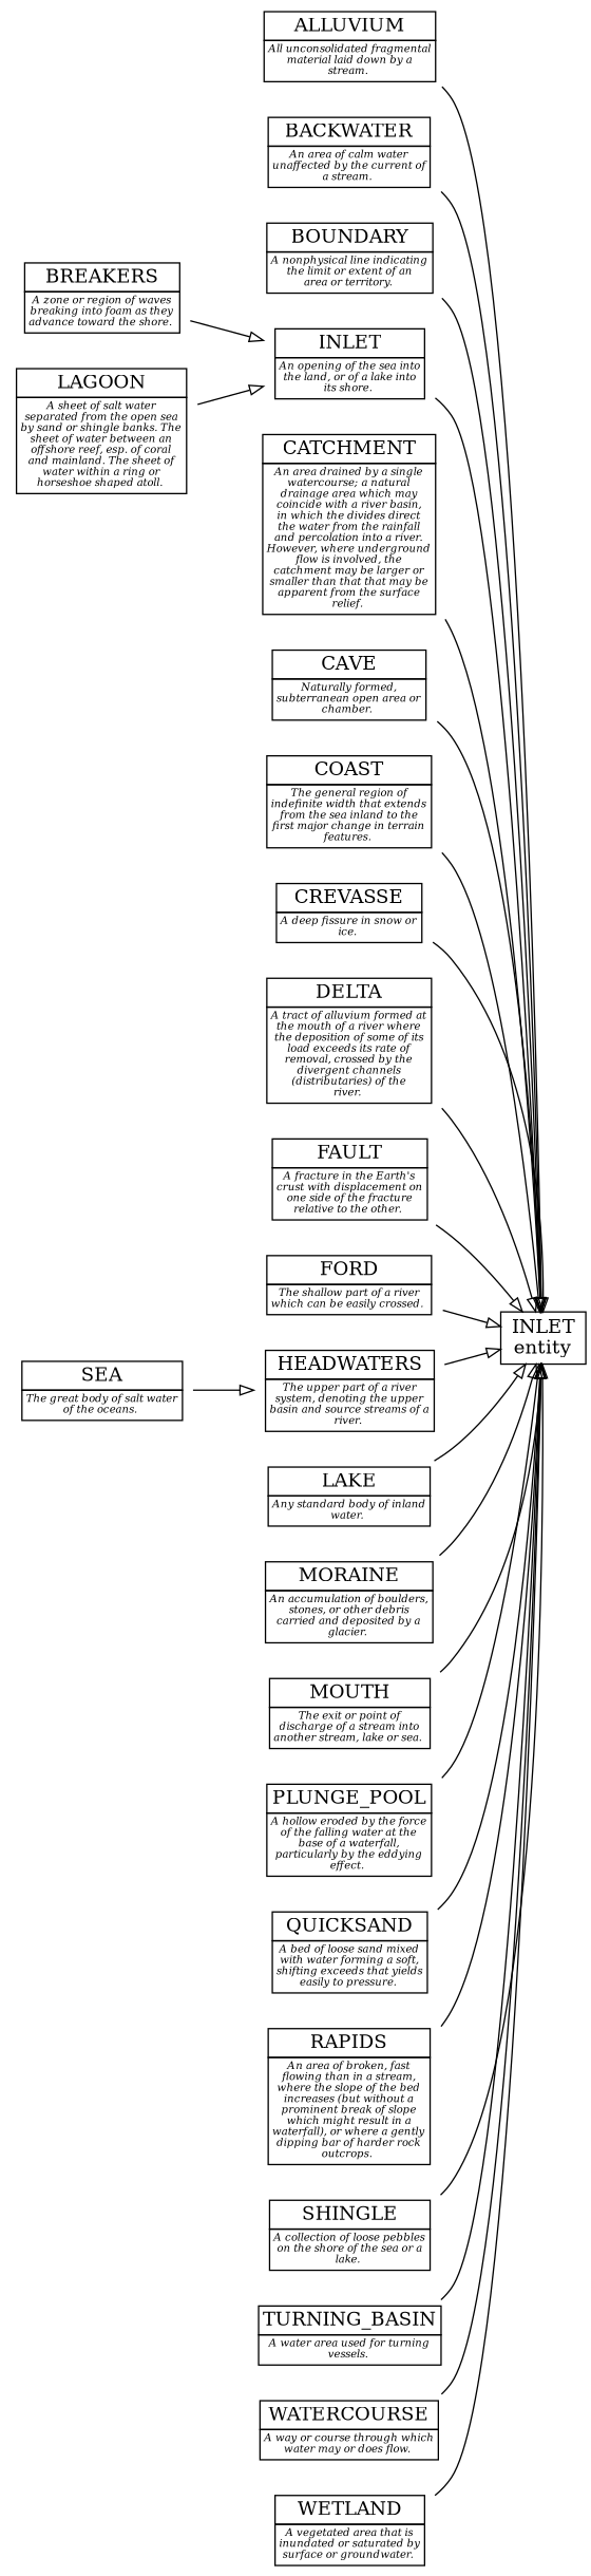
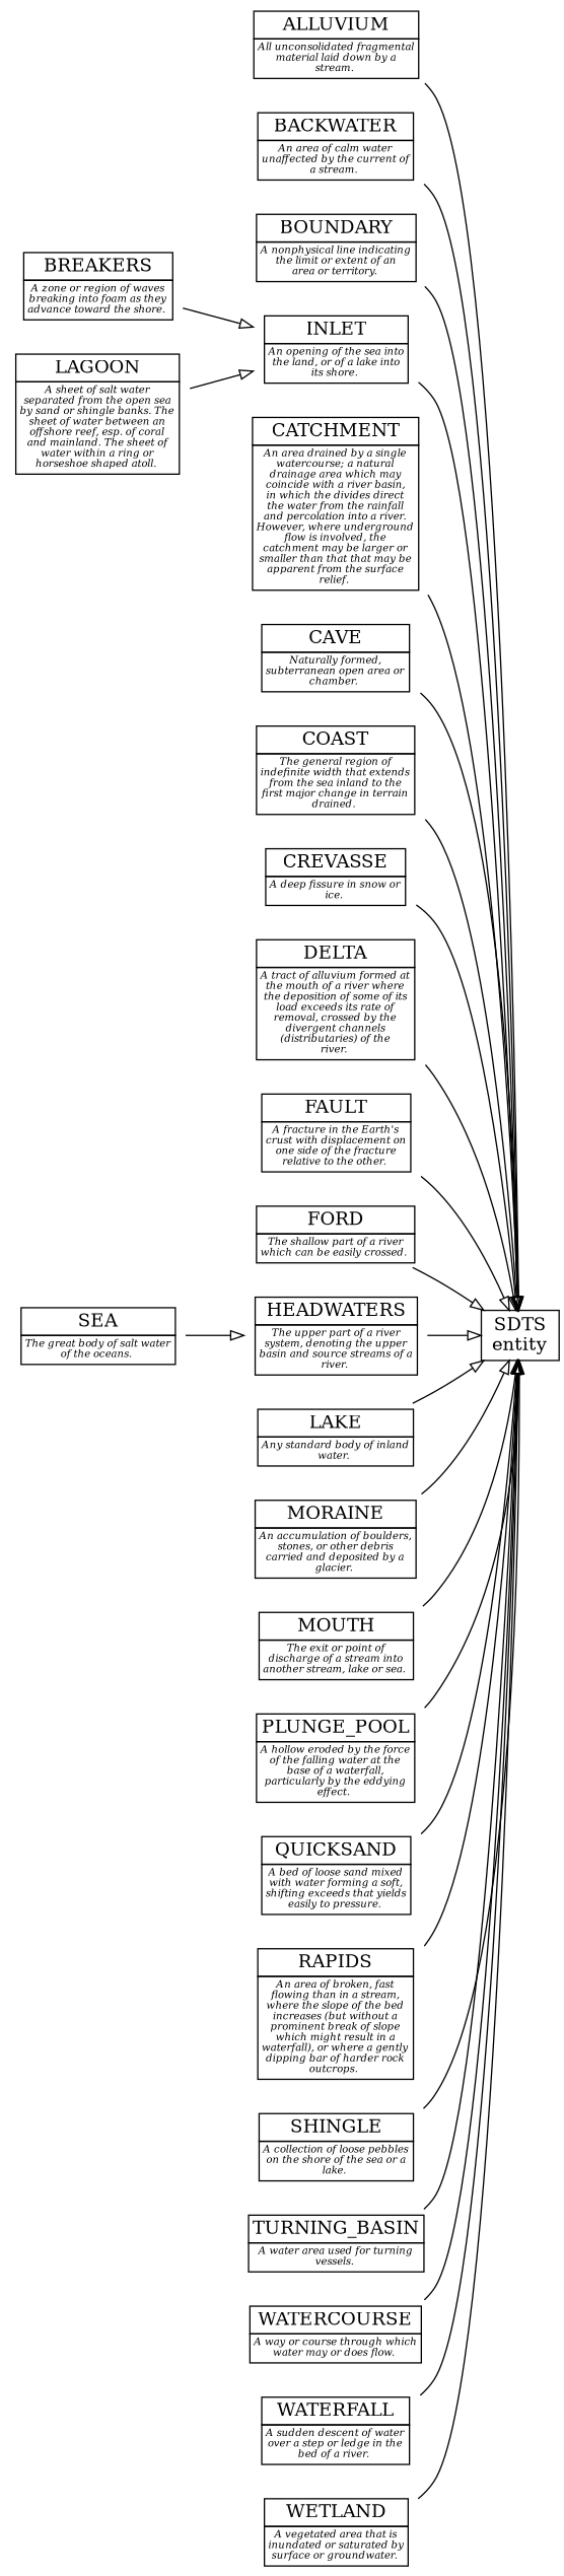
  digraph {
    rankdir=LR
    node [shape=plaintext weight=5]
    edge [arrowhead=empty style=solid]
    n1 [label=< <TABLE BORDER="0" CELLBORDER="1" CELLSPACING="0">  <TR><TD>ALLUVIUM</TD></TR>  <TR><TD><FONT POINT-SIZE="8"><I>All unconsolidated fragmental<BR/>material laid down by a<BR/>stream. </I></FONT></TD></TR>  </TABLE>>]
-   n2 [label="INLET\nentity" shape=box]
+   n2 [label="SDTS\nentity" shape=box]
    n3 [label=< <TABLE BORDER="0" CELLBORDER="1" CELLSPACING="0">  <TR><TD>BACKWATER</TD></TR>  <TR><TD><FONT POINT-SIZE="8"><I>An area of calm water<BR/>unaffected by the current of<BR/>a stream. </I></FONT></TD></TR>  </TABLE>>]
    n4 [label=< <TABLE BORDER="0" CELLBORDER="1" CELLSPACING="0">  <TR><TD>BOUNDARY</TD></TR>  <TR><TD><FONT POINT-SIZE="8"><I>A nonphysical line indicating<BR/>the limit or extent of an<BR/>area or territory. </I></FONT></TD></TR>  </TABLE>>]
    n5 [label=< <TABLE BORDER="0" CELLBORDER="1" CELLSPACING="0">  <TR><TD>BREAKERS</TD></TR>  <TR><TD><FONT POINT-SIZE="8"><I>A zone or region of waves<BR/>breaking into foam as they<BR/>advance toward the shore. </I></FONT></TD></TR>  </TABLE>>]
    n6 [label=< <TABLE BORDER="0" CELLBORDER="1" CELLSPACING="0">  <TR><TD>INLET</TD></TR>  <TR><TD><FONT POINT-SIZE="8"><I>An opening of the sea into<BR/>the land, or of a lake into<BR/>its shore. </I></FONT></TD></TR>  </TABLE>>]
    n7 [label=< <TABLE BORDER="0" CELLBORDER="1" CELLSPACING="0">  <TR><TD>CATCHMENT</TD></TR>  <TR><TD><FONT POINT-SIZE="8"><I>An area drained by a single<BR/>watercourse; a natural<BR/>drainage area which may<BR/>coincide with a river basin,<BR/>in which the divides direct<BR/>the water from the rainfall<BR/>and percolation into a river.<BR/>However, where underground<BR/>flow is involved, the<BR/>catchment may be larger or<BR/>smaller than that that may be<BR/>apparent from the surface<BR/>relief. </I></FONT></TD></TR>  </TABLE>>]
    n8 [label=< <TABLE BORDER="0" CELLBORDER="1" CELLSPACING="0">  <TR><TD>CAVE</TD></TR>  <TR><TD><FONT POINT-SIZE="8"><I>Naturally formed,<BR/>subterranean open area or<BR/>chamber. </I></FONT></TD></TR>  </TABLE>>]
-   n9 [label=< <TABLE BORDER="0" CELLBORDER="1" CELLSPACING="0">  <TR><TD>COAST</TD></TR>  <TR><TD><FONT POINT-SIZE="8"><I>The general region of<BR/>indefinite width that extends<BR/>from the sea inland to the<BR/>first major change in terrain<BR/>features. </I></FONT></TD></TR>  </TABLE>>]
+   n9 [label=< <TABLE BORDER="0" CELLBORDER="1" CELLSPACING="0">  <TR><TD>COAST</TD></TR>  <TR><TD><FONT POINT-SIZE="8"><I>The general region of<BR/>indefinite width that extends<BR/>from the sea inland to the<BR/>first major change in terrain<BR/>drained. </I></FONT></TD></TR>  </TABLE>>]
    n10 [label=< <TABLE BORDER="0" CELLBORDER="1" CELLSPACING="0">  <TR><TD>CREVASSE</TD></TR>  <TR><TD><FONT POINT-SIZE="8"><I>A deep fissure in snow or<BR/>ice. </I></FONT></TD></TR>  </TABLE>>]
    n11 [label=< <TABLE BORDER="0" CELLBORDER="1" CELLSPACING="0">  <TR><TD>DELTA</TD></TR>  <TR><TD><FONT POINT-SIZE="8"><I>A tract of alluvium formed at<BR/>the mouth of a river where<BR/>the deposition of some of its<BR/>load exceeds its rate of<BR/>removal, crossed by the<BR/>divergent channels<BR/>(distributaries) of the<BR/>river. </I></FONT></TD></TR>  </TABLE>>]
    n12 [label=< <TABLE BORDER="0" CELLBORDER="1" CELLSPACING="0">  <TR><TD>FAULT</TD></TR>  <TR><TD><FONT POINT-SIZE="8"><I>A fracture in the Earth&#39;s<BR/>crust with displacement on<BR/>one side of the fracture<BR/>relative to the other. </I></FONT></TD></TR>  </TABLE>>]
    n13 [label=< <TABLE BORDER="0" CELLBORDER="1" CELLSPACING="0">  <TR><TD>FORD</TD></TR>  <TR><TD><FONT POINT-SIZE="8"><I>The shallow part of a river<BR/>which can be easily crossed. </I></FONT></TD></TR>  </TABLE>>]
    n14 [label=< <TABLE BORDER="0" CELLBORDER="1" CELLSPACING="0">  <TR><TD>HEADWATERS</TD></TR>  <TR><TD><FONT POINT-SIZE="8"><I>The upper part of a river<BR/>system, denoting the upper<BR/>basin and source streams of a<BR/>river. </I></FONT></TD></TR>  </TABLE>>]
    n15 [label=< <TABLE BORDER="0" CELLBORDER="1" CELLSPACING="0">  <TR><TD>LAGOON</TD></TR>  <TR><TD><FONT POINT-SIZE="8"><I>A sheet of salt water<BR/>separated from the open sea<BR/>by sand or shingle banks. The<BR/>sheet of water between an<BR/>offshore reef, esp. of coral<BR/>and mainland. The sheet of<BR/>water within a ring or<BR/>horseshoe shaped atoll. </I></FONT></TD></TR>  </TABLE>>]
    n16 [label=< <TABLE BORDER="0" CELLBORDER="1" CELLSPACING="0">  <TR><TD>LAKE</TD></TR>  <TR><TD><FONT POINT-SIZE="8"><I>Any standard body of inland<BR/>water. </I></FONT></TD></TR>  </TABLE>>]
    n17 [label=< <TABLE BORDER="0" CELLBORDER="1" CELLSPACING="0">  <TR><TD>MORAINE</TD></TR>  <TR><TD><FONT POINT-SIZE="8"><I>An accumulation of boulders,<BR/>stones, or other debris<BR/>carried and deposited by a<BR/>glacier. </I></FONT></TD></TR>  </TABLE>>]
    n18 [label=< <TABLE BORDER="0" CELLBORDER="1" CELLSPACING="0">  <TR><TD>MOUTH</TD></TR>  <TR><TD><FONT POINT-SIZE="8"><I>The exit or point of<BR/>discharge of a stream into<BR/>another stream, lake or sea. </I></FONT></TD></TR>  </TABLE>>]
    n19 [label=< <TABLE BORDER="0" CELLBORDER="1" CELLSPACING="0">  <TR><TD>PLUNGE_POOL</TD></TR>  <TR><TD><FONT POINT-SIZE="8"><I>A hollow eroded by the force<BR/>of the falling water at the<BR/>base of a waterfall,<BR/>particularly by the eddying<BR/>effect. </I></FONT></TD></TR>  </TABLE>>]
    n20 [label=< <TABLE BORDER="0" CELLBORDER="1" CELLSPACING="0">  <TR><TD>QUICKSAND</TD></TR>  <TR><TD><FONT POINT-SIZE="8"><I>A bed of loose sand mixed<BR/>with water forming a soft,<BR/>shifting exceeds that yields<BR/>easily to pressure. </I></FONT></TD></TR>  </TABLE>>]
    n21 [label=< <TABLE BORDER="0" CELLBORDER="1" CELLSPACING="0">  <TR><TD>RAPIDS</TD></TR>  <TR><TD><FONT POINT-SIZE="8"><I>An area of broken, fast<BR/>flowing than in a stream,<BR/>where the slope of the bed<BR/>increases (but without a<BR/>prominent break of slope<BR/>which might result in a<BR/>waterfall), or where a gently<BR/>dipping bar of harder rock<BR/>outcrops. </I></FONT></TD></TR>  </TABLE>>]
    n22 [label=< <TABLE BORDER="0" CELLBORDER="1" CELLSPACING="0">  <TR><TD>SEA</TD></TR>  <TR><TD><FONT POINT-SIZE="8"><I>The great body of salt water<BR/>of the oceans. </I></FONT></TD></TR>  </TABLE>>]
    n23 [label=< <TABLE BORDER="0" CELLBORDER="1" CELLSPACING="0">  <TR><TD>SHINGLE</TD></TR>  <TR><TD><FONT POINT-SIZE="8"><I>A collection of loose pebbles<BR/>on the shore of the sea or a<BR/>lake. </I></FONT></TD></TR>  </TABLE>>]
    n24 [label=< <TABLE BORDER="0" CELLBORDER="1" CELLSPACING="0">  <TR><TD>TURNING_BASIN</TD></TR>  <TR><TD><FONT POINT-SIZE="8"><I>A water area used for turning<BR/>vessels. </I></FONT></TD></TR>  </TABLE>>]
    n25 [label=< <TABLE BORDER="0" CELLBORDER="1" CELLSPACING="0">  <TR><TD>WATERCOURSE</TD></TR>  <TR><TD><FONT POINT-SIZE="8"><I>A way or course through which<BR/>water may or does flow. </I></FONT></TD></TR>  </TABLE>>]
+   n26 [label=< <TABLE BORDER="0" CELLBORDER="1" CELLSPACING="0">  <TR><TD>WATERFALL</TD></TR>  <TR><TD><FONT POINT-SIZE="8"><I>A sudden descent of water<BR/>over a step or ledge in the<BR/>bed of a river. </I></FONT></TD></TR>  </TABLE>>]
    n27 [label=< <TABLE BORDER="0" CELLBORDER="1" CELLSPACING="0">  <TR><TD>WETLAND</TD></TR>  <TR><TD><FONT POINT-SIZE="8"><I>A vegetated area that is<BR/>inundated or saturated by<BR/>surface or groundwater. </I></FONT></TD></TR>  </TABLE>>]
    n1 -> n2
    n3 -> n2
    n4 -> n2
    n5 -> n6
    n6 -> n2
    n7 -> n2
    n8 -> n2
    n9 -> n2
    n10 -> n2
    n11 -> n2
    n12 -> n2
    n13 -> n2
    n14 -> n2
    n15 -> n6
    n16 -> n2
    n17 -> n2
    n18 -> n2
    n19 -> n2
    n20 -> n2
    n21 -> n2
    n22 -> n14
    n23 -> n2
    n24 -> n2
    n25 -> n2
+   n26 -> n2
    n27 -> n2
  }
